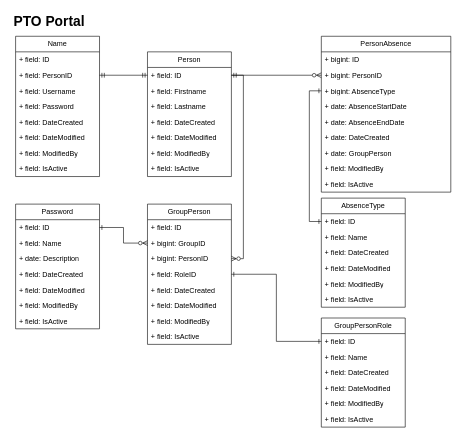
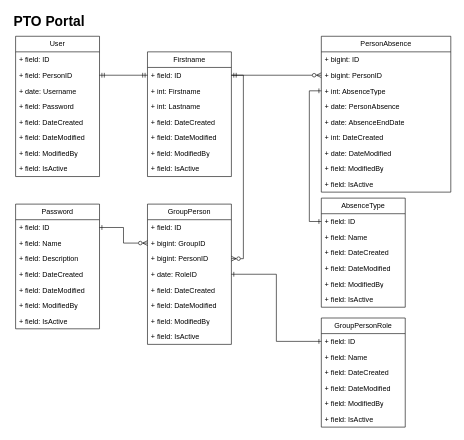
  <mxCell id="0" />
  <mxCell id="1" parent="0" />
- <mxCell id="2" value="Person" style="swimlane;fontStyle=0;childLayout=stackLayout;horizontal=1;startSize=26;fillColor=none;horizontalStack=0;resizeParent=1;resizeParentMax=0;resizeLast=0;collapsible=1;marginBottom=0;whiteSpace=wrap;html=1;" vertex="1" parent="1"><mxGeometry x="245" y="86" width="140" height="208" as="geometry" /></mxCell>
+ <mxCell id="2" value="Firstname" style="swimlane;fontStyle=0;childLayout=stackLayout;horizontal=1;startSize=26;fillColor=none;horizontalStack=0;resizeParent=1;resizeParentMax=0;resizeLast=0;collapsible=1;marginBottom=0;whiteSpace=wrap;html=1;" vertex="1" parent="1"><mxGeometry x="245" y="86" width="140" height="208" as="geometry" /></mxCell>
  <mxCell id="3" value="+ field: ID" style="text;strokeColor=none;fillColor=none;align=left;verticalAlign=top;spacingLeft=4;spacingRight=4;overflow=hidden;rotatable=0;points=[[0,0.5],[1,0.5]];portConstraint=eastwest;whiteSpace=wrap;html=1;" vertex="1" parent="2"><mxGeometry y="26" width="140" height="26" as="geometry" /></mxCell>
- <mxCell id="4" value="+ field: Firstname" style="text;strokeColor=none;fillColor=none;align=left;verticalAlign=top;spacingLeft=4;spacingRight=4;overflow=hidden;rotatable=0;points=[[0,0.5],[1,0.5]];portConstraint=eastwest;whiteSpace=wrap;html=1;" vertex="1" parent="2"><mxGeometry y="52" width="140" height="26" as="geometry" /></mxCell>
- <mxCell id="5" value="+ field: Lastname" style="text;strokeColor=none;fillColor=none;align=left;verticalAlign=top;spacingLeft=4;spacingRight=4;overflow=hidden;rotatable=0;points=[[0,0.5],[1,0.5]];portConstraint=eastwest;whiteSpace=wrap;html=1;" vertex="1" parent="2"><mxGeometry y="78" width="140" height="26" as="geometry" /></mxCell>
+ <mxCell id="4" value="+ int: Firstname" style="text;strokeColor=none;fillColor=none;align=left;verticalAlign=top;spacingLeft=4;spacingRight=4;overflow=hidden;rotatable=0;points=[[0,0.5],[1,0.5]];portConstraint=eastwest;whiteSpace=wrap;html=1;" vertex="1" parent="2"><mxGeometry y="52" width="140" height="26" as="geometry" /></mxCell>
+ <mxCell id="5" value="+ int: Lastname" style="text;strokeColor=none;fillColor=none;align=left;verticalAlign=top;spacingLeft=4;spacingRight=4;overflow=hidden;rotatable=0;points=[[0,0.5],[1,0.5]];portConstraint=eastwest;whiteSpace=wrap;html=1;" vertex="1" parent="2"><mxGeometry y="78" width="140" height="26" as="geometry" /></mxCell>
  <mxCell id="6" value="+ field: DateCreated" style="text;strokeColor=none;fillColor=none;align=left;verticalAlign=top;spacingLeft=4;spacingRight=4;overflow=hidden;rotatable=0;points=[[0,0.5],[1,0.5]];portConstraint=eastwest;whiteSpace=wrap;html=1;" vertex="1" parent="2"><mxGeometry y="104" width="140" height="26" as="geometry" /></mxCell>
  <mxCell id="7" value="+ field: DateModified" style="text;strokeColor=none;fillColor=none;align=left;verticalAlign=top;spacingLeft=4;spacingRight=4;overflow=hidden;rotatable=0;points=[[0,0.5],[1,0.5]];portConstraint=eastwest;whiteSpace=wrap;html=1;" vertex="1" parent="2"><mxGeometry y="130" width="140" height="26" as="geometry" /></mxCell>
  <mxCell id="8" value="+ field: ModifiedBy" style="text;strokeColor=none;fillColor=none;align=left;verticalAlign=top;spacingLeft=4;spacingRight=4;overflow=hidden;rotatable=0;points=[[0,0.5],[1,0.5]];portConstraint=eastwest;whiteSpace=wrap;html=1;" vertex="1" parent="2"><mxGeometry y="156" width="140" height="26" as="geometry" /></mxCell>
  <mxCell id="9" value="+ field: IsActive" style="text;strokeColor=none;fillColor=none;align=left;verticalAlign=top;spacingLeft=4;spacingRight=4;overflow=hidden;rotatable=0;points=[[0,0.5],[1,0.5]];portConstraint=eastwest;whiteSpace=wrap;html=1;" vertex="1" parent="2"><mxGeometry y="182" width="140" height="26" as="geometry" /></mxCell>
  <mxCell id="10" value="PersonAbsence" style="swimlane;fontStyle=0;childLayout=stackLayout;horizontal=1;startSize=26;fillColor=none;horizontalStack=0;resizeParent=1;resizeParentMax=0;resizeLast=0;collapsible=1;marginBottom=0;whiteSpace=wrap;html=1;" vertex="1" parent="1"><mxGeometry x="535" y="60" width="216" height="260" as="geometry" /></mxCell>
  <mxCell id="11" value="+ bigint: ID" style="text;strokeColor=none;fillColor=none;align=left;verticalAlign=top;spacingLeft=4;spacingRight=4;overflow=hidden;rotatable=0;points=[[0,0.5],[1,0.5]];portConstraint=eastwest;whiteSpace=wrap;html=1;" vertex="1" parent="10"><mxGeometry y="26" width="216" height="26" as="geometry" /></mxCell>
  <mxCell id="12" value="+ bigint: PersonID" style="text;strokeColor=none;fillColor=none;align=left;verticalAlign=top;spacingLeft=4;spacingRight=4;overflow=hidden;rotatable=0;points=[[0,0.5],[1,0.5]];portConstraint=eastwest;whiteSpace=wrap;html=1;" vertex="1" parent="10"><mxGeometry y="52" width="216" height="26" as="geometry" /></mxCell>
- <mxCell id="13" value="+ bigint: AbsenceType" style="text;strokeColor=none;fillColor=none;align=left;verticalAlign=top;spacingLeft=4;spacingRight=4;overflow=hidden;rotatable=0;points=[[0,0.5],[1,0.5]];portConstraint=eastwest;whiteSpace=wrap;html=1;" vertex="1" parent="10"><mxGeometry y="78" width="216" height="26" as="geometry" /></mxCell>
- <mxCell id="14" value="+ date: AbsenceStartDate" style="text;strokeColor=none;fillColor=none;align=left;verticalAlign=top;spacingLeft=4;spacingRight=4;overflow=hidden;rotatable=0;points=[[0,0.5],[1,0.5]];portConstraint=eastwest;whiteSpace=wrap;html=1;" vertex="1" parent="10"><mxGeometry y="104" width="216" height="26" as="geometry" /></mxCell>
+ <mxCell id="13" value="+ int: AbsenceType" style="text;strokeColor=none;fillColor=none;align=left;verticalAlign=top;spacingLeft=4;spacingRight=4;overflow=hidden;rotatable=0;points=[[0,0.5],[1,0.5]];portConstraint=eastwest;whiteSpace=wrap;html=1;" vertex="1" parent="10"><mxGeometry y="78" width="216" height="26" as="geometry" /></mxCell>
+ <mxCell id="14" value="+ date: PersonAbsence" style="text;strokeColor=none;fillColor=none;align=left;verticalAlign=top;spacingLeft=4;spacingRight=4;overflow=hidden;rotatable=0;points=[[0,0.5],[1,0.5]];portConstraint=eastwest;whiteSpace=wrap;html=1;" vertex="1" parent="10"><mxGeometry y="104" width="216" height="26" as="geometry" /></mxCell>
  <mxCell id="15" value="+ date: AbsenceEndDate" style="text;strokeColor=none;fillColor=none;align=left;verticalAlign=top;spacingLeft=4;spacingRight=4;overflow=hidden;rotatable=0;points=[[0,0.5],[1,0.5]];portConstraint=eastwest;whiteSpace=wrap;html=1;" vertex="1" parent="10"><mxGeometry y="130" width="216" height="26" as="geometry" /></mxCell>
- <mxCell id="16" value="+ date: DateCreated" style="text;strokeColor=none;fillColor=none;align=left;verticalAlign=top;spacingLeft=4;spacingRight=4;overflow=hidden;rotatable=0;points=[[0,0.5],[1,0.5]];portConstraint=eastwest;whiteSpace=wrap;html=1;" vertex="1" parent="10"><mxGeometry y="156" width="216" height="26" as="geometry" /></mxCell>
- <mxCell id="17" value="+ date: GroupPerson" style="text;strokeColor=none;fillColor=none;align=left;verticalAlign=top;spacingLeft=4;spacingRight=4;overflow=hidden;rotatable=0;points=[[0,0.5],[1,0.5]];portConstraint=eastwest;whiteSpace=wrap;html=1;" vertex="1" parent="10"><mxGeometry y="182" width="216" height="26" as="geometry" /></mxCell>
+ <mxCell id="16" value="+ int: DateCreated" style="text;strokeColor=none;fillColor=none;align=left;verticalAlign=top;spacingLeft=4;spacingRight=4;overflow=hidden;rotatable=0;points=[[0,0.5],[1,0.5]];portConstraint=eastwest;whiteSpace=wrap;html=1;" vertex="1" parent="10"><mxGeometry y="156" width="216" height="26" as="geometry" /></mxCell>
+ <mxCell id="17" value="+ date: DateModified" style="text;strokeColor=none;fillColor=none;align=left;verticalAlign=top;spacingLeft=4;spacingRight=4;overflow=hidden;rotatable=0;points=[[0,0.5],[1,0.5]];portConstraint=eastwest;whiteSpace=wrap;html=1;" vertex="1" parent="10"><mxGeometry y="182" width="216" height="26" as="geometry" /></mxCell>
  <mxCell id="18" value="+ field: ModifiedBy" style="text;strokeColor=none;fillColor=none;align=left;verticalAlign=top;spacingLeft=4;spacingRight=4;overflow=hidden;rotatable=0;points=[[0,0.5],[1,0.5]];portConstraint=eastwest;whiteSpace=wrap;html=1;" vertex="1" parent="10"><mxGeometry y="208" width="216" height="26" as="geometry" /></mxCell>
  <mxCell id="19" value="+ field: IsActive" style="text;strokeColor=none;fillColor=none;align=left;verticalAlign=top;spacingLeft=4;spacingRight=4;overflow=hidden;rotatable=0;points=[[0,0.5],[1,0.5]];portConstraint=eastwest;whiteSpace=wrap;html=1;" vertex="1" parent="10"><mxGeometry y="234" width="216" height="26" as="geometry" /></mxCell>
  <mxCell id="20" value="PTO Portal" style="text;html=1;strokeColor=none;fillColor=none;align=left;verticalAlign=middle;whiteSpace=wrap;rounded=0;fontSize=23;fontStyle=1" vertex="1" parent="1"><mxGeometry x="20" y="20" width="180" height="30" as="geometry" /></mxCell>
  <mxCell id="21" value="AbsenceType" style="swimlane;fontStyle=0;childLayout=stackLayout;horizontal=1;startSize=26;fillColor=none;horizontalStack=0;resizeParent=1;resizeParentMax=0;resizeLast=0;collapsible=1;marginBottom=0;whiteSpace=wrap;html=1;" vertex="1" parent="1"><mxGeometry x="535" y="330" width="140" height="182" as="geometry" /></mxCell>
  <mxCell id="22" value="+ field: ID" style="text;strokeColor=none;fillColor=none;align=left;verticalAlign=top;spacingLeft=4;spacingRight=4;overflow=hidden;rotatable=0;points=[[0,0.5],[1,0.5]];portConstraint=eastwest;whiteSpace=wrap;html=1;" vertex="1" parent="21"><mxGeometry y="26" width="140" height="26" as="geometry" /></mxCell>
  <mxCell id="23" value="+ field: Name" style="text;strokeColor=none;fillColor=none;align=left;verticalAlign=top;spacingLeft=4;spacingRight=4;overflow=hidden;rotatable=0;points=[[0,0.5],[1,0.5]];portConstraint=eastwest;whiteSpace=wrap;html=1;" vertex="1" parent="21"><mxGeometry y="52" width="140" height="26" as="geometry" /></mxCell>
  <mxCell id="24" value="+ field: DateCreated" style="text;strokeColor=none;fillColor=none;align=left;verticalAlign=top;spacingLeft=4;spacingRight=4;overflow=hidden;rotatable=0;points=[[0,0.5],[1,0.5]];portConstraint=eastwest;whiteSpace=wrap;html=1;" vertex="1" parent="21"><mxGeometry y="78" width="140" height="26" as="geometry" /></mxCell>
  <mxCell id="25" value="+ field: DateModified" style="text;strokeColor=none;fillColor=none;align=left;verticalAlign=top;spacingLeft=4;spacingRight=4;overflow=hidden;rotatable=0;points=[[0,0.5],[1,0.5]];portConstraint=eastwest;whiteSpace=wrap;html=1;" vertex="1" parent="21"><mxGeometry y="104" width="140" height="26" as="geometry" /></mxCell>
  <mxCell id="26" value="+ field: ModifiedBy" style="text;strokeColor=none;fillColor=none;align=left;verticalAlign=top;spacingLeft=4;spacingRight=4;overflow=hidden;rotatable=0;points=[[0,0.5],[1,0.5]];portConstraint=eastwest;whiteSpace=wrap;html=1;" vertex="1" parent="21"><mxGeometry y="130" width="140" height="26" as="geometry" /></mxCell>
  <mxCell id="27" value="+ field: IsActive" style="text;strokeColor=none;fillColor=none;align=left;verticalAlign=top;spacingLeft=4;spacingRight=4;overflow=hidden;rotatable=0;points=[[0,0.5],[1,0.5]];portConstraint=eastwest;whiteSpace=wrap;html=1;" vertex="1" parent="21"><mxGeometry y="156" width="140" height="26" as="geometry" /></mxCell>
- <mxCell id="28" value="Name" style="swimlane;fontStyle=0;childLayout=stackLayout;horizontal=1;startSize=26;fillColor=none;horizontalStack=0;resizeParent=1;resizeParentMax=0;resizeLast=0;collapsible=1;marginBottom=0;whiteSpace=wrap;html=1;" vertex="1" parent="1"><mxGeometry x="25" y="60" width="140" height="234" as="geometry" /></mxCell>
+ <mxCell id="28" value="User" style="swimlane;fontStyle=0;childLayout=stackLayout;horizontal=1;startSize=26;fillColor=none;horizontalStack=0;resizeParent=1;resizeParentMax=0;resizeLast=0;collapsible=1;marginBottom=0;whiteSpace=wrap;html=1;" vertex="1" parent="1"><mxGeometry x="25" y="60" width="140" height="234" as="geometry" /></mxCell>
  <mxCell id="29" value="+ field: ID" style="text;strokeColor=none;fillColor=none;align=left;verticalAlign=top;spacingLeft=4;spacingRight=4;overflow=hidden;rotatable=0;points=[[0,0.5],[1,0.5]];portConstraint=eastwest;whiteSpace=wrap;html=1;" vertex="1" parent="28"><mxGeometry y="26" width="140" height="26" as="geometry" /></mxCell>
  <mxCell id="30" value="+ field: PersonID" style="text;strokeColor=none;fillColor=none;align=left;verticalAlign=top;spacingLeft=4;spacingRight=4;overflow=hidden;rotatable=0;points=[[0,0.5],[1,0.5]];portConstraint=eastwest;whiteSpace=wrap;html=1;" vertex="1" parent="28"><mxGeometry y="52" width="140" height="26" as="geometry" /></mxCell>
- <mxCell id="31" value="+ field: Username" style="text;strokeColor=none;fillColor=none;align=left;verticalAlign=top;spacingLeft=4;spacingRight=4;overflow=hidden;rotatable=0;points=[[0,0.5],[1,0.5]];portConstraint=eastwest;whiteSpace=wrap;html=1;" vertex="1" parent="28"><mxGeometry y="78" width="140" height="26" as="geometry" /></mxCell>
+ <mxCell id="31" value="+ date: Username" style="text;strokeColor=none;fillColor=none;align=left;verticalAlign=top;spacingLeft=4;spacingRight=4;overflow=hidden;rotatable=0;points=[[0,0.5],[1,0.5]];portConstraint=eastwest;whiteSpace=wrap;html=1;" vertex="1" parent="28"><mxGeometry y="78" width="140" height="26" as="geometry" /></mxCell>
  <mxCell id="32" value="+ field: Password" style="text;strokeColor=none;fillColor=none;align=left;verticalAlign=top;spacingLeft=4;spacingRight=4;overflow=hidden;rotatable=0;points=[[0,0.5],[1,0.5]];portConstraint=eastwest;whiteSpace=wrap;html=1;" vertex="1" parent="28"><mxGeometry y="104" width="140" height="26" as="geometry" /></mxCell>
  <mxCell id="33" value="+ field: DateCreated" style="text;strokeColor=none;fillColor=none;align=left;verticalAlign=top;spacingLeft=4;spacingRight=4;overflow=hidden;rotatable=0;points=[[0,0.5],[1,0.5]];portConstraint=eastwest;whiteSpace=wrap;html=1;" vertex="1" parent="28"><mxGeometry y="130" width="140" height="26" as="geometry" /></mxCell>
  <mxCell id="34" value="+ field: DateModified" style="text;strokeColor=none;fillColor=none;align=left;verticalAlign=top;spacingLeft=4;spacingRight=4;overflow=hidden;rotatable=0;points=[[0,0.5],[1,0.5]];portConstraint=eastwest;whiteSpace=wrap;html=1;" vertex="1" parent="28"><mxGeometry y="156" width="140" height="26" as="geometry" /></mxCell>
  <mxCell id="35" value="+ field: ModifiedBy" style="text;strokeColor=none;fillColor=none;align=left;verticalAlign=top;spacingLeft=4;spacingRight=4;overflow=hidden;rotatable=0;points=[[0,0.5],[1,0.5]];portConstraint=eastwest;whiteSpace=wrap;html=1;" vertex="1" parent="28"><mxGeometry y="182" width="140" height="26" as="geometry" /></mxCell>
  <mxCell id="36" value="+ field: IsActive" style="text;strokeColor=none;fillColor=none;align=left;verticalAlign=top;spacingLeft=4;spacingRight=4;overflow=hidden;rotatable=0;points=[[0,0.5],[1,0.5]];portConstraint=eastwest;whiteSpace=wrap;html=1;" vertex="1" parent="28"><mxGeometry y="208" width="140" height="26" as="geometry" /></mxCell>
  <mxCell id="37" style="edgeStyle=orthogonalEdgeStyle;rounded=0;orthogonalLoop=1;jettySize=auto;html=1;entryX=0;entryY=0.5;entryDx=0;entryDy=0;startArrow=ERmandOne;startFill=0;endArrow=ERmandOne;endFill=0;" edge="1" parent="1" source="30" target="3"><mxGeometry relative="1" as="geometry" /></mxCell>
  <mxCell id="38" style="edgeStyle=orthogonalEdgeStyle;rounded=0;orthogonalLoop=1;jettySize=auto;html=1;exitX=1;exitY=0.5;exitDx=0;exitDy=0;endArrow=ERzeroToMany;endFill=0;startArrow=ERmandOne;startFill=0;" edge="1" parent="1" source="3" target="12"><mxGeometry relative="1" as="geometry" /></mxCell>
  <mxCell id="39" style="edgeStyle=orthogonalEdgeStyle;rounded=0;orthogonalLoop=1;jettySize=auto;html=1;entryX=0;entryY=0.5;entryDx=0;entryDy=0;startArrow=ERone;startFill=0;endArrow=ERone;endFill=0;" edge="1" parent="1" source="13" target="22"><mxGeometry relative="1" as="geometry" /></mxCell>
  <mxCell id="40" value="Password" style="swimlane;fontStyle=0;childLayout=stackLayout;horizontal=1;startSize=26;fillColor=none;horizontalStack=0;resizeParent=1;resizeParentMax=0;resizeLast=0;collapsible=1;marginBottom=0;whiteSpace=wrap;html=1;" vertex="1" parent="1"><mxGeometry x="25" y="340" width="140" height="208" as="geometry" /></mxCell>
  <mxCell id="41" value="+ field: ID" style="text;strokeColor=none;fillColor=none;align=left;verticalAlign=top;spacingLeft=4;spacingRight=4;overflow=hidden;rotatable=0;points=[[0,0.5],[1,0.5]];portConstraint=eastwest;whiteSpace=wrap;html=1;" vertex="1" parent="40"><mxGeometry y="26" width="140" height="26" as="geometry" /></mxCell>
  <mxCell id="42" value="+ field: Name" style="text;strokeColor=none;fillColor=none;align=left;verticalAlign=top;spacingLeft=4;spacingRight=4;overflow=hidden;rotatable=0;points=[[0,0.5],[1,0.5]];portConstraint=eastwest;whiteSpace=wrap;html=1;" vertex="1" parent="40"><mxGeometry y="52" width="140" height="26" as="geometry" /></mxCell>
- <mxCell id="43" value="+ date: Description" style="text;strokeColor=none;fillColor=none;align=left;verticalAlign=top;spacingLeft=4;spacingRight=4;overflow=hidden;rotatable=0;points=[[0,0.5],[1,0.5]];portConstraint=eastwest;whiteSpace=wrap;html=1;" vertex="1" parent="40"><mxGeometry y="78" width="140" height="26" as="geometry" /></mxCell>
+ <mxCell id="43" value="+ field: Description" style="text;strokeColor=none;fillColor=none;align=left;verticalAlign=top;spacingLeft=4;spacingRight=4;overflow=hidden;rotatable=0;points=[[0,0.5],[1,0.5]];portConstraint=eastwest;whiteSpace=wrap;html=1;" vertex="1" parent="40"><mxGeometry y="78" width="140" height="26" as="geometry" /></mxCell>
  <mxCell id="44" value="+ field: DateCreated" style="text;strokeColor=none;fillColor=none;align=left;verticalAlign=top;spacingLeft=4;spacingRight=4;overflow=hidden;rotatable=0;points=[[0,0.5],[1,0.5]];portConstraint=eastwest;whiteSpace=wrap;html=1;" vertex="1" parent="40"><mxGeometry y="104" width="140" height="26" as="geometry" /></mxCell>
  <mxCell id="45" value="+ field: DateModified" style="text;strokeColor=none;fillColor=none;align=left;verticalAlign=top;spacingLeft=4;spacingRight=4;overflow=hidden;rotatable=0;points=[[0,0.5],[1,0.5]];portConstraint=eastwest;whiteSpace=wrap;html=1;" vertex="1" parent="40"><mxGeometry y="130" width="140" height="26" as="geometry" /></mxCell>
  <mxCell id="46" value="+ field: ModifiedBy" style="text;strokeColor=none;fillColor=none;align=left;verticalAlign=top;spacingLeft=4;spacingRight=4;overflow=hidden;rotatable=0;points=[[0,0.5],[1,0.5]];portConstraint=eastwest;whiteSpace=wrap;html=1;" vertex="1" parent="40"><mxGeometry y="156" width="140" height="26" as="geometry" /></mxCell>
  <mxCell id="47" value="+ field: IsActive" style="text;strokeColor=none;fillColor=none;align=left;verticalAlign=top;spacingLeft=4;spacingRight=4;overflow=hidden;rotatable=0;points=[[0,0.5],[1,0.5]];portConstraint=eastwest;whiteSpace=wrap;html=1;" vertex="1" parent="40"><mxGeometry y="182" width="140" height="26" as="geometry" /></mxCell>
  <mxCell id="48" value="GroupPerson" style="swimlane;fontStyle=0;childLayout=stackLayout;horizontal=1;startSize=26;fillColor=none;horizontalStack=0;resizeParent=1;resizeParentMax=0;resizeLast=0;collapsible=1;marginBottom=0;whiteSpace=wrap;html=1;" vertex="1" parent="1"><mxGeometry x="245" y="340" width="140" height="234" as="geometry" /></mxCell>
  <mxCell id="49" value="+ field: ID" style="text;strokeColor=none;fillColor=none;align=left;verticalAlign=top;spacingLeft=4;spacingRight=4;overflow=hidden;rotatable=0;points=[[0,0.5],[1,0.5]];portConstraint=eastwest;whiteSpace=wrap;html=1;" vertex="1" parent="48"><mxGeometry y="26" width="140" height="26" as="geometry" /></mxCell>
  <mxCell id="50" value="+ bigint: GroupID" style="text;strokeColor=none;fillColor=none;align=left;verticalAlign=top;spacingLeft=4;spacingRight=4;overflow=hidden;rotatable=0;points=[[0,0.5],[1,0.5]];portConstraint=eastwest;whiteSpace=wrap;html=1;" vertex="1" parent="48"><mxGeometry y="52" width="140" height="26" as="geometry" /></mxCell>
  <mxCell id="51" value="+ bigint: PersonID" style="text;strokeColor=none;fillColor=none;align=left;verticalAlign=top;spacingLeft=4;spacingRight=4;overflow=hidden;rotatable=0;points=[[0,0.5],[1,0.5]];portConstraint=eastwest;whiteSpace=wrap;html=1;" vertex="1" parent="48"><mxGeometry y="78" width="140" height="26" as="geometry" /></mxCell>
- <mxCell id="52" value="+ field: RoleID" style="text;strokeColor=none;fillColor=none;align=left;verticalAlign=top;spacingLeft=4;spacingRight=4;overflow=hidden;rotatable=0;points=[[0,0.5],[1,0.5]];portConstraint=eastwest;whiteSpace=wrap;html=1;" vertex="1" parent="48"><mxGeometry y="104" width="140" height="26" as="geometry" /></mxCell>
+ <mxCell id="52" value="+ date: RoleID" style="text;strokeColor=none;fillColor=none;align=left;verticalAlign=top;spacingLeft=4;spacingRight=4;overflow=hidden;rotatable=0;points=[[0,0.5],[1,0.5]];portConstraint=eastwest;whiteSpace=wrap;html=1;" vertex="1" parent="48"><mxGeometry y="104" width="140" height="26" as="geometry" /></mxCell>
  <mxCell id="53" value="+ field: DateCreated" style="text;strokeColor=none;fillColor=none;align=left;verticalAlign=top;spacingLeft=4;spacingRight=4;overflow=hidden;rotatable=0;points=[[0,0.5],[1,0.5]];portConstraint=eastwest;whiteSpace=wrap;html=1;" vertex="1" parent="48"><mxGeometry y="130" width="140" height="26" as="geometry" /></mxCell>
  <mxCell id="54" value="+ field: DateModified" style="text;strokeColor=none;fillColor=none;align=left;verticalAlign=top;spacingLeft=4;spacingRight=4;overflow=hidden;rotatable=0;points=[[0,0.5],[1,0.5]];portConstraint=eastwest;whiteSpace=wrap;html=1;" vertex="1" parent="48"><mxGeometry y="156" width="140" height="26" as="geometry" /></mxCell>
  <mxCell id="55" value="+ field: ModifiedBy" style="text;strokeColor=none;fillColor=none;align=left;verticalAlign=top;spacingLeft=4;spacingRight=4;overflow=hidden;rotatable=0;points=[[0,0.5],[1,0.5]];portConstraint=eastwest;whiteSpace=wrap;html=1;" vertex="1" parent="48"><mxGeometry y="182" width="140" height="26" as="geometry" /></mxCell>
  <mxCell id="56" value="+ field: IsActive" style="text;strokeColor=none;fillColor=none;align=left;verticalAlign=top;spacingLeft=4;spacingRight=4;overflow=hidden;rotatable=0;points=[[0,0.5],[1,0.5]];portConstraint=eastwest;whiteSpace=wrap;html=1;" vertex="1" parent="48"><mxGeometry y="208" width="140" height="26" as="geometry" /></mxCell>
  <mxCell id="57" style="edgeStyle=orthogonalEdgeStyle;rounded=0;orthogonalLoop=1;jettySize=auto;html=1;endArrow=ERone;endFill=0;startArrow=ERzeroToMany;startFill=0;" edge="1" parent="1" source="50" target="41"><mxGeometry relative="1" as="geometry" /></mxCell>
  <mxCell id="58" value="GroupPersonRole" style="swimlane;fontStyle=0;childLayout=stackLayout;horizontal=1;startSize=26;fillColor=none;horizontalStack=0;resizeParent=1;resizeParentMax=0;resizeLast=0;collapsible=1;marginBottom=0;whiteSpace=wrap;html=1;" vertex="1" parent="1"><mxGeometry x="535" y="530" width="140" height="182" as="geometry" /></mxCell>
  <mxCell id="59" value="+ field: ID" style="text;strokeColor=none;fillColor=none;align=left;verticalAlign=top;spacingLeft=4;spacingRight=4;overflow=hidden;rotatable=0;points=[[0,0.5],[1,0.5]];portConstraint=eastwest;whiteSpace=wrap;html=1;" vertex="1" parent="58"><mxGeometry y="26" width="140" height="26" as="geometry" /></mxCell>
  <mxCell id="60" value="+ field: Name" style="text;strokeColor=none;fillColor=none;align=left;verticalAlign=top;spacingLeft=4;spacingRight=4;overflow=hidden;rotatable=0;points=[[0,0.5],[1,0.5]];portConstraint=eastwest;whiteSpace=wrap;html=1;" vertex="1" parent="58"><mxGeometry y="52" width="140" height="26" as="geometry" /></mxCell>
  <mxCell id="61" value="+ field: DateCreated" style="text;strokeColor=none;fillColor=none;align=left;verticalAlign=top;spacingLeft=4;spacingRight=4;overflow=hidden;rotatable=0;points=[[0,0.5],[1,0.5]];portConstraint=eastwest;whiteSpace=wrap;html=1;" vertex="1" parent="58"><mxGeometry y="78" width="140" height="26" as="geometry" /></mxCell>
  <mxCell id="62" value="+ field: DateModified" style="text;strokeColor=none;fillColor=none;align=left;verticalAlign=top;spacingLeft=4;spacingRight=4;overflow=hidden;rotatable=0;points=[[0,0.5],[1,0.5]];portConstraint=eastwest;whiteSpace=wrap;html=1;" vertex="1" parent="58"><mxGeometry y="104" width="140" height="26" as="geometry" /></mxCell>
  <mxCell id="63" value="+ field: ModifiedBy" style="text;strokeColor=none;fillColor=none;align=left;verticalAlign=top;spacingLeft=4;spacingRight=4;overflow=hidden;rotatable=0;points=[[0,0.5],[1,0.5]];portConstraint=eastwest;whiteSpace=wrap;html=1;" vertex="1" parent="58"><mxGeometry y="130" width="140" height="26" as="geometry" /></mxCell>
  <mxCell id="64" value="+ field: IsActive" style="text;strokeColor=none;fillColor=none;align=left;verticalAlign=top;spacingLeft=4;spacingRight=4;overflow=hidden;rotatable=0;points=[[0,0.5],[1,0.5]];portConstraint=eastwest;whiteSpace=wrap;html=1;" vertex="1" parent="58"><mxGeometry y="156" width="140" height="26" as="geometry" /></mxCell>
  <mxCell id="65" style="edgeStyle=orthogonalEdgeStyle;rounded=0;orthogonalLoop=1;jettySize=auto;html=1;startArrow=ERone;startFill=0;endArrow=ERone;endFill=0;" edge="1" parent="1" source="52" target="59"><mxGeometry relative="1" as="geometry" /></mxCell>
  <mxCell id="66" style="edgeStyle=orthogonalEdgeStyle;rounded=0;orthogonalLoop=1;jettySize=auto;html=1;exitX=1;exitY=0.5;exitDx=0;exitDy=0;entryX=1;entryY=0.5;entryDx=0;entryDy=0;startArrow=none;startFill=0;endArrow=ERzeroToMany;endFill=0;" edge="1" parent="1" source="3" target="51"><mxGeometry relative="1" as="geometry" /></mxCell>
